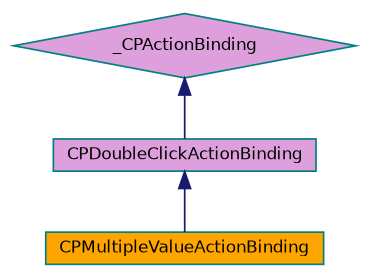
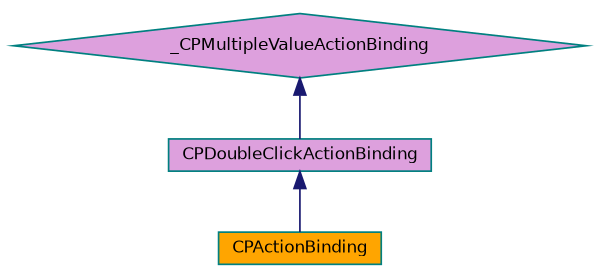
  digraph {
    rankdir=TB
    node [color=teal fillcolor=plum fontname=Helvetica fontsize=10 shape=box style=filled]
    edge [color=midnightblue dir=back fontname=Helvetica fontsize=10 labelfontname=Helvetica labelfontsize=10 style=solid]
-   n1 [height=0.2 label=_CPActionBinding shape=diamond width=0.4]
+   n1 [height=0.2 label=_CPMultipleValueActionBinding shape=diamond width=0.4]
    n2 [height=0.2 label=CPDoubleClickActionBinding width=0.4]
-   n3 [fillcolor=orange height=0.2 label=CPMultipleValueActionBinding width=0.4]
+   n3 [fillcolor=orange height=0.2 label=CPActionBinding width=0.4]
    n1 -> n2
    n2 -> n3
  }
